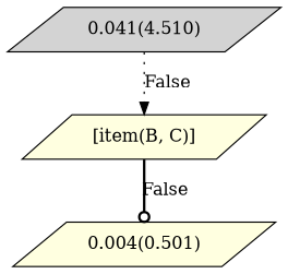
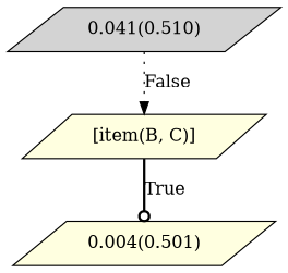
  digraph {
    node [fillcolor=lightyellow shape=parallelogram style=filled]
    n1 [label="[item(B, C)]"]
    n2 [label="0.004(0.501)"]
-   n3 [fillcolor=lightgrey label="0.041(4.510)"]
-   n1 -> n2 [arrowhead=odot label=False style=bold]
+   n3 [fillcolor=lightgrey label="0.041(0.510)"]
+   n1 -> n2 [arrowhead=odot label=True style=bold]
    n3 -> n1 [arrowhead=normal label=False style=dotted]
  }
